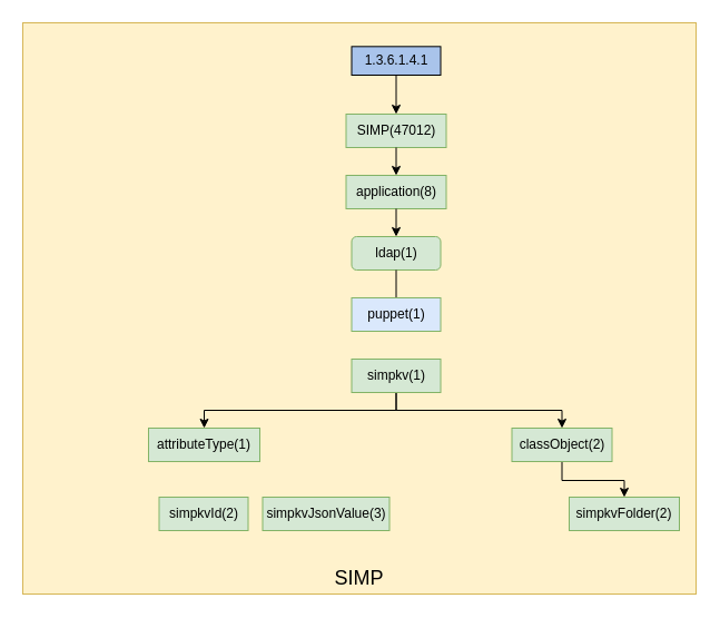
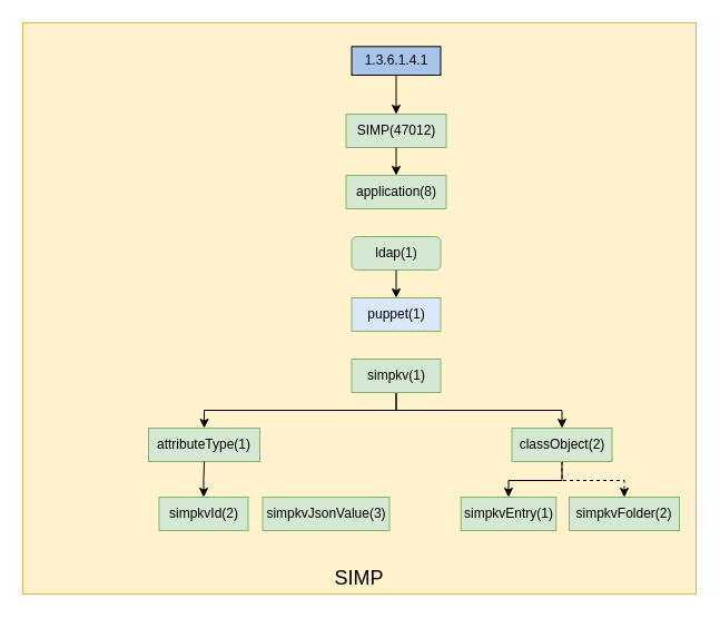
  <mxCell id="0" />
  <mxCell id="1" parent="0" />
  <mxCell id="2" value="SIMP" style="whiteSpace=wrap;html=1;fillColor=#fff2cc;strokeWidth=1;verticalAlign=bottom;fontSize=18;strokeColor=#d6b656;" parent="1" vertex="1"><mxGeometry x="20" y="20" width="605" height="513" as="geometry" /></mxCell>
  <mxCell id="3" value="attributeType(1)" style="whiteSpace=wrap;html=1;fillColor=#d5e8d4;strokeColor=#82b366;" parent="1" vertex="1"><mxGeometry x="133" y="384" width="100" height="30" as="geometry" /></mxCell>
  <mxCell id="4" value="" style="edgeStyle=orthogonalEdgeStyle;orthogonal=1;exitX=0.5;exitY=1;exitDx=0;exitDy=0;entryX=0.5;entryY=0;entryDx=0;entryDy=0;rounded=0;" parent="1" source="17" target="3" edge="1"><mxGeometry x="37" y="-179" as="geometry" /></mxCell>
- <mxCell id="6" style="edgeStyle=elbowEdgeStyle;rounded=0;orthogonalLoop=1;jettySize=auto;html=1;exitX=0.5;exitY=1;exitDx=0;exitDy=0;elbow=vertical;entryX=0.5;entryY=0;entryDx=0;entryDy=0;" edge="1" parent="1" source="7" target="28"><mxGeometry relative="1" as="geometry"><Array as="points"><mxPoint x="534" y="431" /></Array></mxGeometry></mxCell>
+ <mxCell id="5" style="edgeStyle=orthogonalEdgeStyle;rounded=0;orthogonalLoop=1;jettySize=auto;html=1;exitX=0.5;exitY=1;exitDx=0;exitDy=0;entryX=0.5;entryY=0;entryDx=0;entryDy=0;" parent="1" source="7" target="27" edge="1"><mxGeometry relative="1" as="geometry"><Array as="points"><mxPoint x="505" y="431" /><mxPoint x="457" y="431" /></Array></mxGeometry></mxCell>
+ <mxCell id="6" style="edgeStyle=elbowEdgeStyle;rounded=0;orthogonalLoop=1;jettySize=auto;html=1;exitX=0.5;exitY=1;exitDx=0;exitDy=0;elbow=vertical;entryX=0.5;entryY=0;entryDx=0;entryDy=0;dashed=1;" edge="1" parent="1" source="7" target="28"><mxGeometry relative="1" as="geometry"><Array as="points"><mxPoint x="534" y="431" /></Array></mxGeometry></mxCell>
  <mxCell id="7" value="classObject(2)" style="whiteSpace=wrap;html=1;fillColor=#d5e8d4;strokeColor=#82b366;" parent="1" vertex="1"><mxGeometry x="459.5" y="384" width="90" height="30" as="geometry" /></mxCell>
  <mxCell id="8" value="" style="edgeStyle=orthogonalEdgeStyle;orthogonal=1;entryX=0.5;entryY=0;entryDx=0;entryDy=0;exitX=0.5;exitY=1;exitDx=0;exitDy=0;rounded=0;" parent="1" source="17" target="7" edge="1"><mxGeometry x="37" y="-179" as="geometry" /></mxCell>
  <mxCell id="9" style="edgeStyle=none;rounded=0;orthogonalLoop=1;jettySize=auto;html=1;exitX=0.5;exitY=0;exitDx=0;exitDy=0;fontSize=14;strokeColor=#666666;" parent="1" edge="1"><mxGeometry relative="1" as="geometry"><mxPoint x="572.946" y="222.384" as="sourcePoint" /><mxPoint x="572.946" y="222.384" as="targetPoint" /></mxGeometry></mxCell>
+ <mxCell id="10" style="edgeStyle=elbowEdgeStyle;rounded=0;orthogonalLoop=1;jettySize=auto;html=1;exitX=0.5;exitY=0;exitDx=0;exitDy=0;entryX=0.5;entryY=1;entryDx=0;entryDy=0;startArrow=classic;startFill=1;endArrow=none;endFill=0;elbow=vertical;" parent="1" source="24" target="3" edge="1"><mxGeometry relative="1" as="geometry" /></mxCell>
  <mxCell id="11" value="" style="group" parent="1" vertex="1" connectable="0"><mxGeometry x="310.5" y="41.323" width="90" height="310.677" as="geometry" /></mxCell>
  <mxCell id="12" value="SIMP(47012)" style="whiteSpace=wrap;html=1;fillColor=#d5e8d4;strokeColor=#82b366;" parent="11" vertex="1"><mxGeometry y="60.677" width="90" height="30" as="geometry" /></mxCell>
  <mxCell id="13" value="application(8)" style="whiteSpace=wrap;html=1;fillColor=#d5e8d4;strokeColor=#82b366;" parent="11" vertex="1"><mxGeometry y="115.677" width="90" height="30" as="geometry" /></mxCell>
  <mxCell id="14" value="" style="edgeStyle=orthogonalEdgeStyle;noEdgeStyle=1;orthogonal=1;" parent="11" source="12" target="13" edge="1"><mxGeometry x="-337.5" y="-469.323" as="geometry" /></mxCell>
  <mxCell id="15" value="ldap(1)" style="whiteSpace=wrap;html=1;fillColor=#d5e8d4;strokeColor=#82b366;rounded=1;" parent="11" vertex="1"><mxGeometry x="5" y="170.677" width="80" height="30" as="geometry" /></mxCell>
- <mxCell id="16" value="" style="edgeStyle=orthogonalEdgeStyle;noEdgeStyle=1;orthogonal=1;endArrow=none;" parent="11" source="15" target="18" edge="1"><mxGeometry x="-358.5" y="-458.323" as="geometry" /></mxCell>
+ <mxCell id="16" value="" style="edgeStyle=orthogonalEdgeStyle;noEdgeStyle=1;orthogonal=1;" parent="11" source="15" target="18" edge="1"><mxGeometry x="-358.5" y="-458.323" as="geometry" /></mxCell>
  <mxCell id="17" value="simpkv(1)" style="whiteSpace=wrap;html=1;fillColor=#d5e8d4;strokeColor=#82b366;" parent="11" vertex="1"><mxGeometry x="5" y="280.677" width="80" height="30" as="geometry" /></mxCell>
  <mxCell id="18" value="puppet(1)" style="whiteSpace=wrap;html=1;fillColor=#dae8fc;strokeColor=#82b366;" parent="11" vertex="1"><mxGeometry x="5" y="225.677" width="80" height="30" as="geometry" /></mxCell>
- <mxCell id="19" value="" style="orthogonal=1;exitX=0.5;exitY=1;exitDx=0;exitDy=0;entryX=0.5;entryY=0;entryDx=0;entryDy=0;rounded=0;" parent="11" source="13" target="15" edge="1"><mxGeometry x="-337.5" y="-458.323" as="geometry"><mxPoint x="45" y="154.677" as="sourcePoint" /></mxGeometry></mxCell>
  <mxCell id="20" value="1.3.6.1.4.1" style="whiteSpace=wrap;html=1;fillColor=#A9C4EB;" parent="11" vertex="1"><mxGeometry x="5" width="80" height="25.677" as="geometry" /></mxCell>
  <mxCell id="21" value="" style="edgeStyle=orthogonalEdgeStyle;noEdgeStyle=1;orthogonal=1;" parent="11" source="20" target="12" edge="1"><mxGeometry x="-337.5" y="-408.268" as="geometry" /></mxCell>
  <mxCell id="22" value="" style="group" vertex="1" connectable="0" parent="1"><mxGeometry x="38" y="446" width="318.5" height="30" as="geometry" /></mxCell>
  <mxCell id="23" value="" style="group" parent="22" vertex="1" connectable="0"><mxGeometry x="104.5" width="215" height="30" as="geometry" /></mxCell>
  <mxCell id="24" value="simpkvId(2)" style="whiteSpace=wrap;html=1;fillColor=#d5e8d4;strokeColor=#82b366;" parent="23" vertex="1"><mxGeometry width="80" height="30" as="geometry" /></mxCell>
  <mxCell id="25" value="&lt;div&gt;simpkvJsonValue(3)&lt;/div&gt;" style="whiteSpace=wrap;html=1;fillColor=#d5e8d4;strokeColor=#82b366;" parent="23" vertex="1"><mxGeometry x="93" width="114" height="30" as="geometry" /></mxCell>
  <mxCell id="26" value="" style="group" vertex="1" connectable="0" parent="1"><mxGeometry x="413.75" y="446" width="196.25" height="30" as="geometry" /></mxCell>
+ <mxCell id="27" value="simpkvEntry(1)" style="whiteSpace=wrap;html=1;fillColor=#d5e8d4;strokeColor=#82b366;" parent="26" vertex="1"><mxGeometry width="85.5" height="30" as="geometry" /></mxCell>
  <mxCell id="28" value="simpkvFolder(2)" style="whiteSpace=wrap;html=1;fillColor=#d5e8d4;strokeColor=#82b366;" vertex="1" parent="26"><mxGeometry x="97.25" width="99" height="30" as="geometry" /></mxCell>
